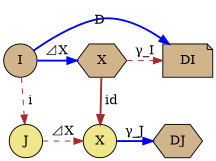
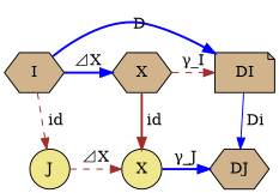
  digraph {
    fontname="DejaVu Serif"
    node [fillcolor=tan fontname="DejaVu Serif" shape=hexagon style=filled]
    edge [color=blue fontname="DejaVu Serif" style=bold]
-   I [shape=circle]
+   I
    n2 [label=X]
    DI [shape=note]
    J [fillcolor=khaki shape=circle]
    n5 [fillcolor=khaki label=X shape=circle]
    DJ
    subgraph sub_1 {
      rank=same
      I
      n2
      DI
    }
    subgraph sub_2 {
      rank=same
      J
      n5
      DJ
    }
    I -> n2 [label="⊿X"]
    I -> DI [label=D]
-   I -> J [color=brown label=" i" style=dashed]
+   I -> J [color=brown label=" id" style=dashed]
    n2 -> DI [color=brown label="γ_I" style=dashed]
    n2 -> n5 [color=brown label=" id"]
+   DI -> DJ [label=" Di" style=solid]
    J -> n5 [color=brown label="⊿X" style=dashed]
    n5 -> DJ [label="γ_J"]
  }
